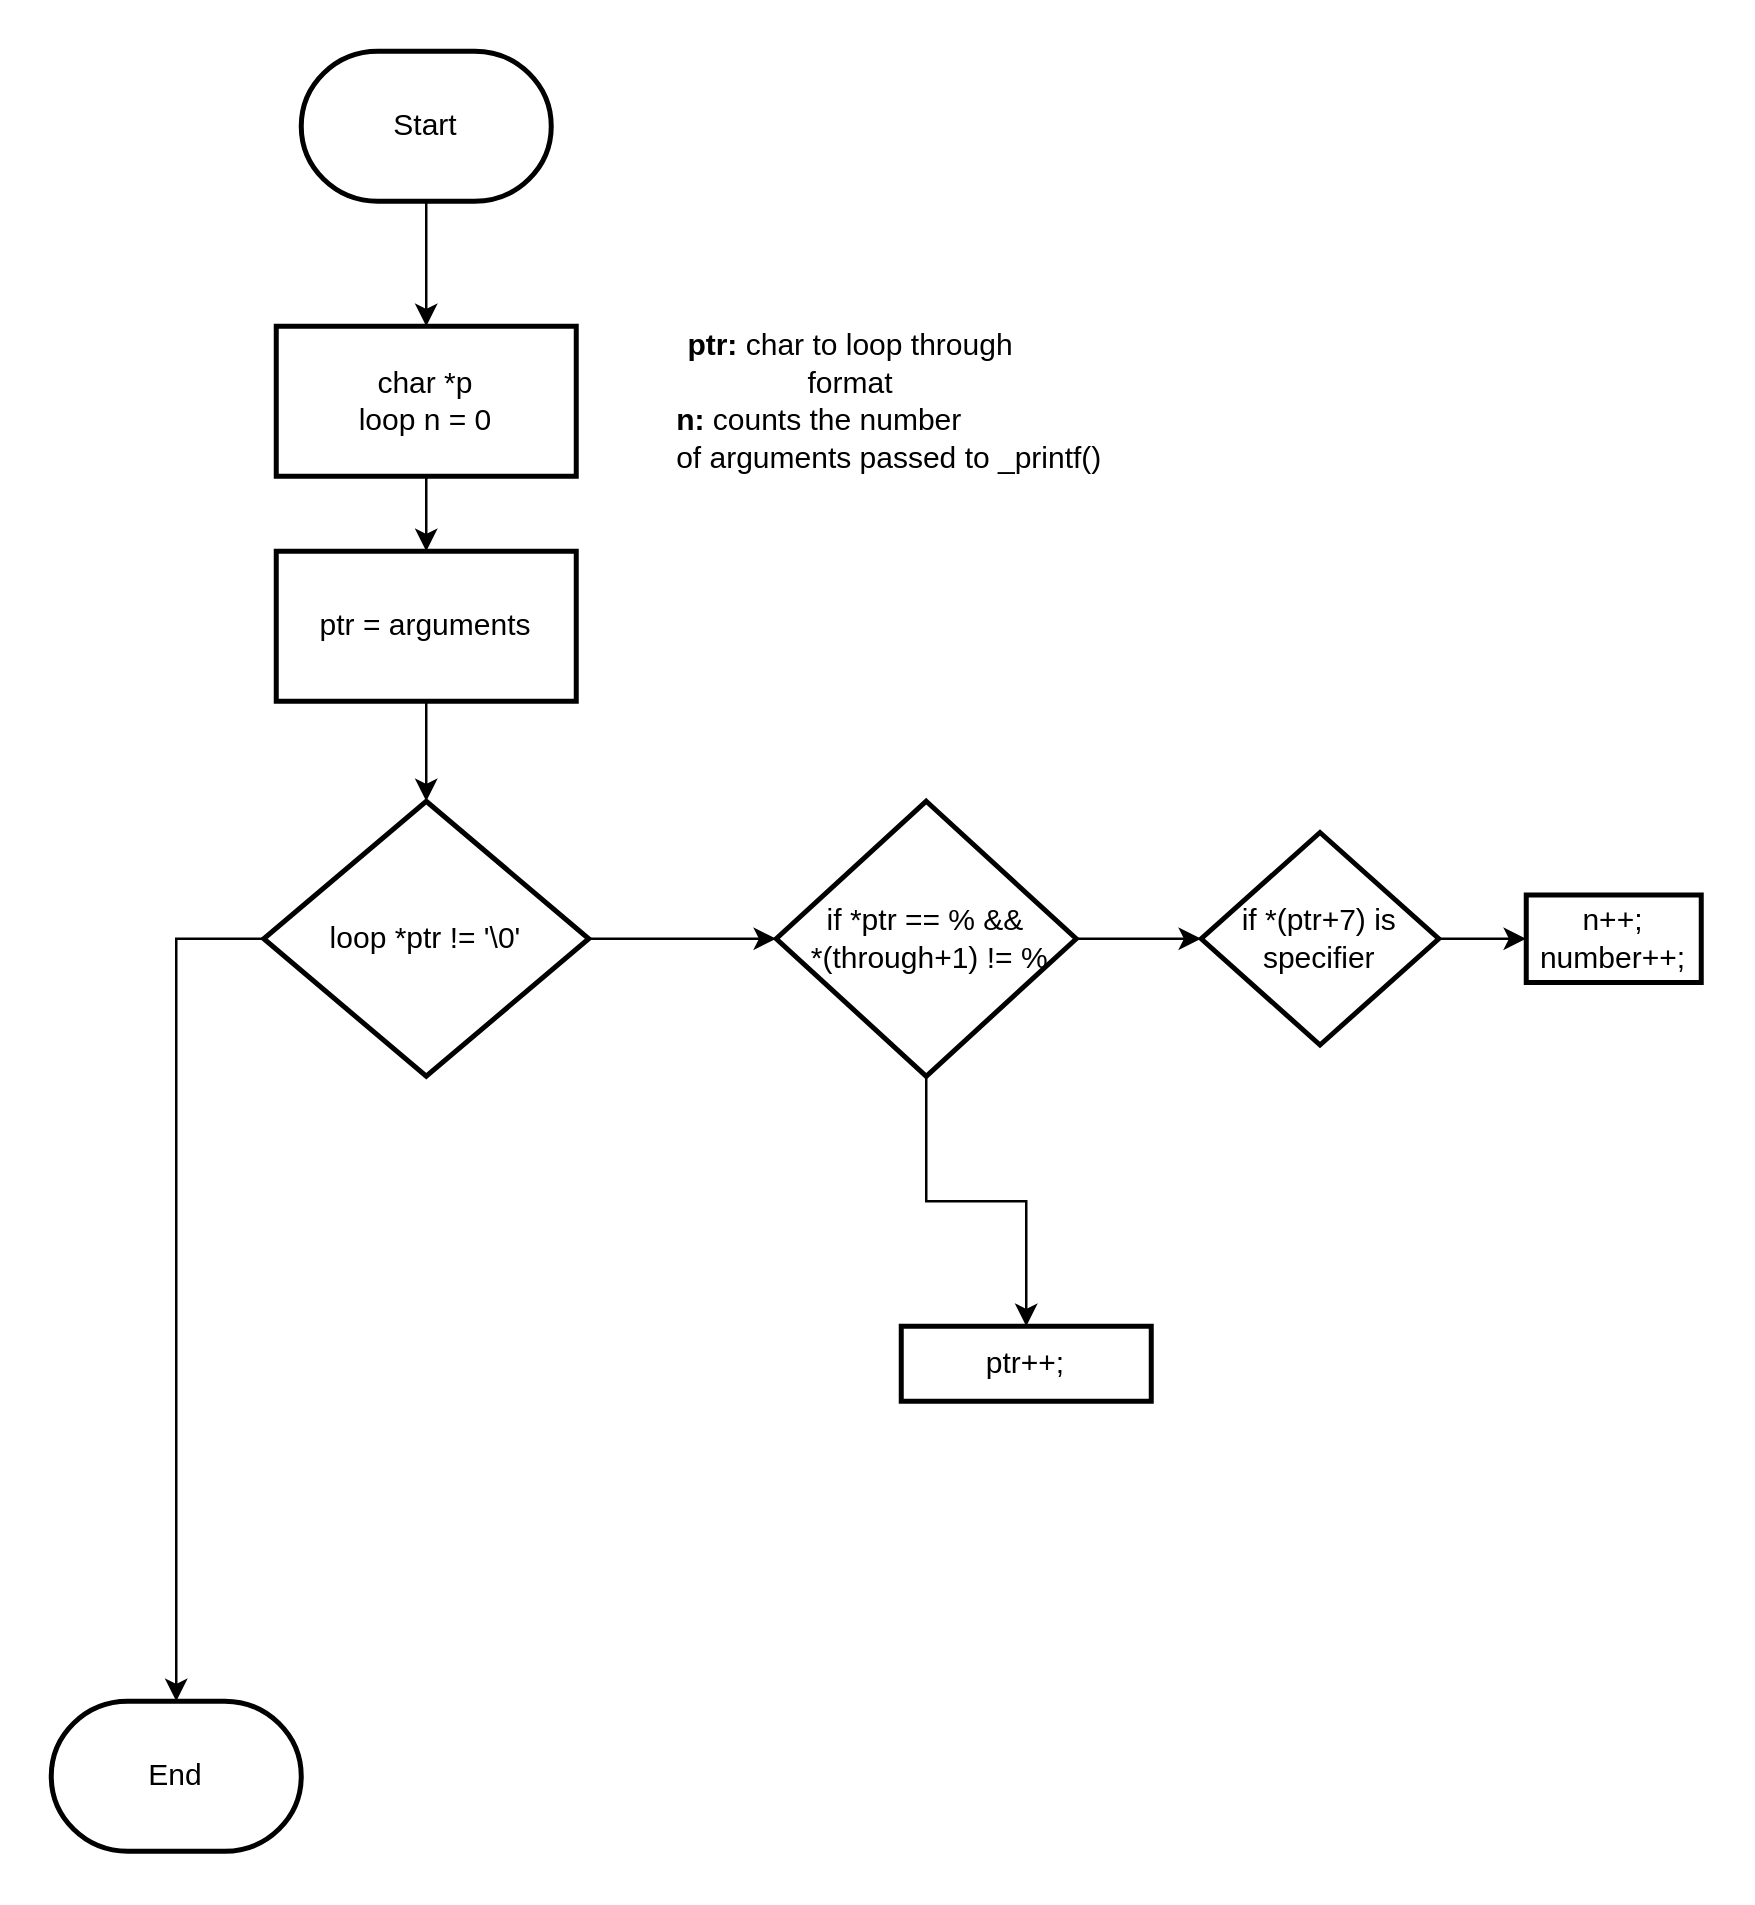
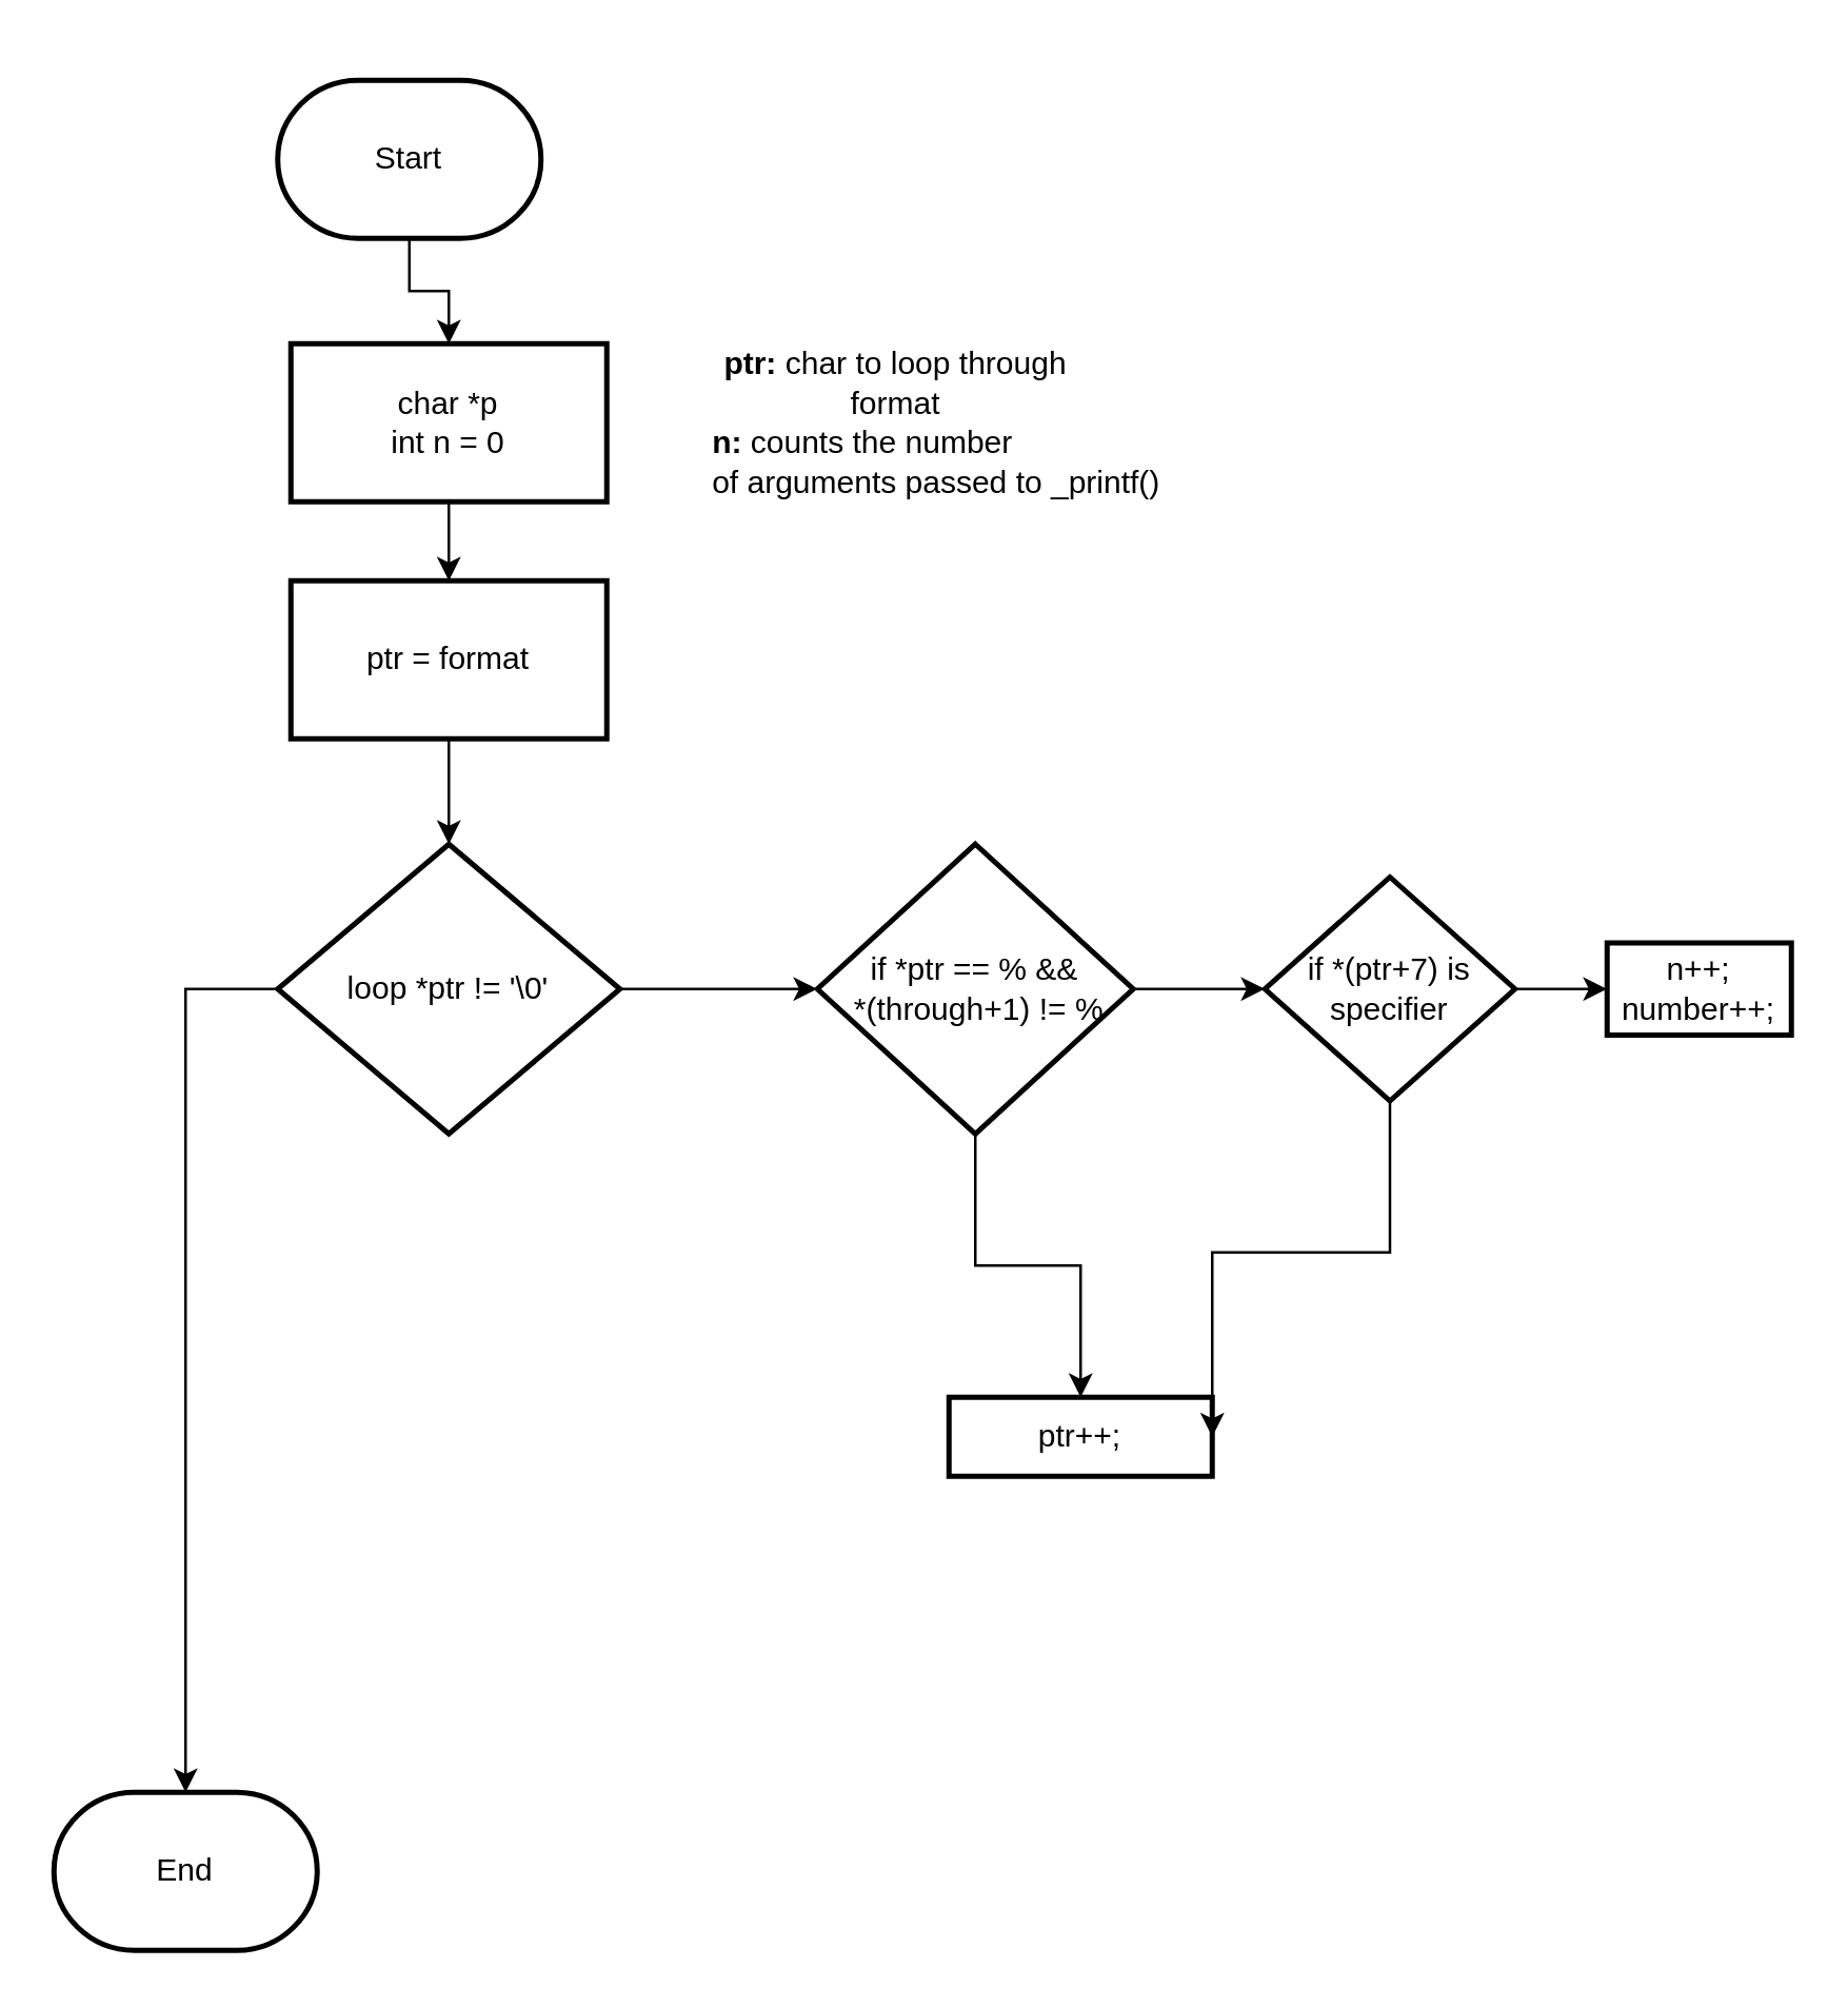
  <mxCell id="0" />
  <mxCell id="1" parent="0" />
  <mxCell id="2" value="" style="edgeStyle=orthogonalEdgeStyle;rounded=0;orthogonalLoop=1;jettySize=auto;html=1;" edge="1" parent="1" source="3" target="16"><mxGeometry relative="1" as="geometry" /></mxCell>
- <mxCell id="3" value="Start" style="strokeWidth=2;html=1;shape=mxgraph.flowchart.terminator;whiteSpace=wrap;" vertex="1" parent="1"><mxGeometry x="120" y="20" width="100" height="60" as="geometry" /></mxCell>
+ <mxCell id="3" value="Start" style="strokeWidth=2;html=1;shape=mxgraph.flowchart.terminator;whiteSpace=wrap;" vertex="1" parent="1"><mxGeometry x="105" y="30" width="100" height="60" as="geometry" /></mxCell>
  <mxCell id="4" style="edgeStyle=orthogonalEdgeStyle;rounded=0;orthogonalLoop=1;jettySize=auto;html=1;exitX=1;exitY=0.5;exitDx=0;exitDy=0;exitPerimeter=0;entryX=0;entryY=0.5;entryDx=0;entryDy=0;entryPerimeter=0;" edge="1" parent="1" source="6" target="9"><mxGeometry relative="1" as="geometry"><Array as="points"><mxPoint x="280" y="375" /><mxPoint x="280" y="375" /></Array></mxGeometry></mxCell>
  <mxCell id="5" style="edgeStyle=orthogonalEdgeStyle;rounded=0;orthogonalLoop=1;jettySize=auto;html=1;exitX=0;exitY=0.5;exitDx=0;exitDy=0;exitPerimeter=0;entryX=0.5;entryY=0;entryDx=0;entryDy=0;entryPerimeter=0;" edge="1" parent="1" source="6" target="10"><mxGeometry relative="1" as="geometry" /></mxCell>
  <mxCell id="6" value="loop *ptr != '\0'" style="strokeWidth=2;html=1;shape=mxgraph.flowchart.decision;whiteSpace=wrap;" vertex="1" parent="1"><mxGeometry x="105" y="320" width="130" height="110" as="geometry" /></mxCell>
  <mxCell id="7" value="" style="edgeStyle=orthogonalEdgeStyle;rounded=0;orthogonalLoop=1;jettySize=auto;html=1;" edge="1" parent="1" source="9" target="11"><mxGeometry relative="1" as="geometry" /></mxCell>
  <mxCell id="8" value="" style="edgeStyle=orthogonalEdgeStyle;rounded=0;orthogonalLoop=1;jettySize=auto;html=1;" edge="1" parent="1" source="9" target="21"><mxGeometry relative="1" as="geometry" /></mxCell>
  <mxCell id="9" value="if *ptr == % &amp;amp;&amp;amp;&lt;br&gt;&amp;nbsp;*(through+1) != %" style="strokeWidth=2;html=1;shape=mxgraph.flowchart.decision;whiteSpace=wrap;" vertex="1" parent="1"><mxGeometry x="310" y="320" width="120" height="110" as="geometry" /></mxCell>
  <mxCell id="10" value="End" style="strokeWidth=2;html=1;shape=mxgraph.flowchart.terminator;whiteSpace=wrap;" vertex="1" parent="1"><mxGeometry x="20" y="680" width="100" height="60" as="geometry" /></mxCell>
  <mxCell id="11" value="ptr++;" style="whiteSpace=wrap;html=1;strokeWidth=2;" vertex="1" parent="1"><mxGeometry x="360" y="530" width="100" height="30" as="geometry" /></mxCell>
  <mxCell id="12" value="&lt;span&gt;n++;&lt;/span&gt;&lt;br&gt;&lt;span&gt;number++;&lt;/span&gt;" style="whiteSpace=wrap;html=1;strokeWidth=2;" vertex="1" parent="1"><mxGeometry x="610" y="357.5" width="70" height="35" as="geometry" /></mxCell>
  <mxCell id="13" value="&lt;div style=&quot;text-align: left&quot;&gt;&lt;b&gt;n:&lt;/b&gt;&lt;span&gt; counts the number&lt;/span&gt;&lt;/div&gt;of arguments passed to _printf()" style="text;html=1;align=center;verticalAlign=middle;resizable=0;points=[];autosize=1;strokeColor=none;fillColor=none;" vertex="1" parent="1"><mxGeometry x="260" y="160" width="190" height="30" as="geometry" /></mxCell>
  <mxCell id="14" value="&lt;b&gt;ptr:&lt;/b&gt; char to loop through format" style="text;html=1;strokeColor=none;fillColor=none;align=center;verticalAlign=middle;whiteSpace=wrap;rounded=0;" vertex="1" parent="1"><mxGeometry x="260" y="130" width="160" height="30" as="geometry" /></mxCell>
  <mxCell id="15" value="" style="edgeStyle=orthogonalEdgeStyle;rounded=0;orthogonalLoop=1;jettySize=auto;html=1;" edge="1" parent="1" source="16" target="18"><mxGeometry relative="1" as="geometry" /></mxCell>
- <mxCell id="16" value="char *p&lt;br&gt;loop n = 0" style="whiteSpace=wrap;html=1;strokeWidth=2;" vertex="1" parent="1"><mxGeometry x="110" y="130" width="120" height="60" as="geometry" /></mxCell>
+ <mxCell id="16" value="char *p&lt;br&gt;int n = 0" style="whiteSpace=wrap;html=1;strokeWidth=2;" vertex="1" parent="1"><mxGeometry x="110" y="130" width="120" height="60" as="geometry" /></mxCell>
  <mxCell id="17" style="edgeStyle=orthogonalEdgeStyle;rounded=0;orthogonalLoop=1;jettySize=auto;html=1;exitX=0.5;exitY=1;exitDx=0;exitDy=0;entryX=0.5;entryY=0;entryDx=0;entryDy=0;entryPerimeter=0;" edge="1" parent="1" source="18" target="6"><mxGeometry relative="1" as="geometry" /></mxCell>
- <mxCell id="18" value="ptr = arguments" style="whiteSpace=wrap;html=1;strokeWidth=2;" vertex="1" parent="1"><mxGeometry x="110" y="220" width="120" height="60" as="geometry" /></mxCell>
+ <mxCell id="18" value="ptr = format" style="whiteSpace=wrap;html=1;strokeWidth=2;" vertex="1" parent="1"><mxGeometry x="110" y="220" width="120" height="60" as="geometry" /></mxCell>
  <mxCell id="19" value="" style="edgeStyle=orthogonalEdgeStyle;rounded=0;orthogonalLoop=1;jettySize=auto;html=1;" edge="1" parent="1" source="21" target="12"><mxGeometry relative="1" as="geometry" /></mxCell>
+ <mxCell id="20" style="edgeStyle=orthogonalEdgeStyle;rounded=0;orthogonalLoop=1;jettySize=auto;html=1;entryX=1;entryY=0.5;entryDx=0;entryDy=0;" edge="1" parent="1" source="21" target="11"><mxGeometry relative="1" as="geometry"><mxPoint x="490" y="480" as="targetPoint" /><Array as="points"><mxPoint x="528" y="475" /></Array></mxGeometry></mxCell>
  <mxCell id="21" value="if *(ptr+7) is specifier" style="rhombus;whiteSpace=wrap;html=1;strokeWidth=2;" vertex="1" parent="1"><mxGeometry x="480" y="332.5" width="95" height="85" as="geometry" /></mxCell>
